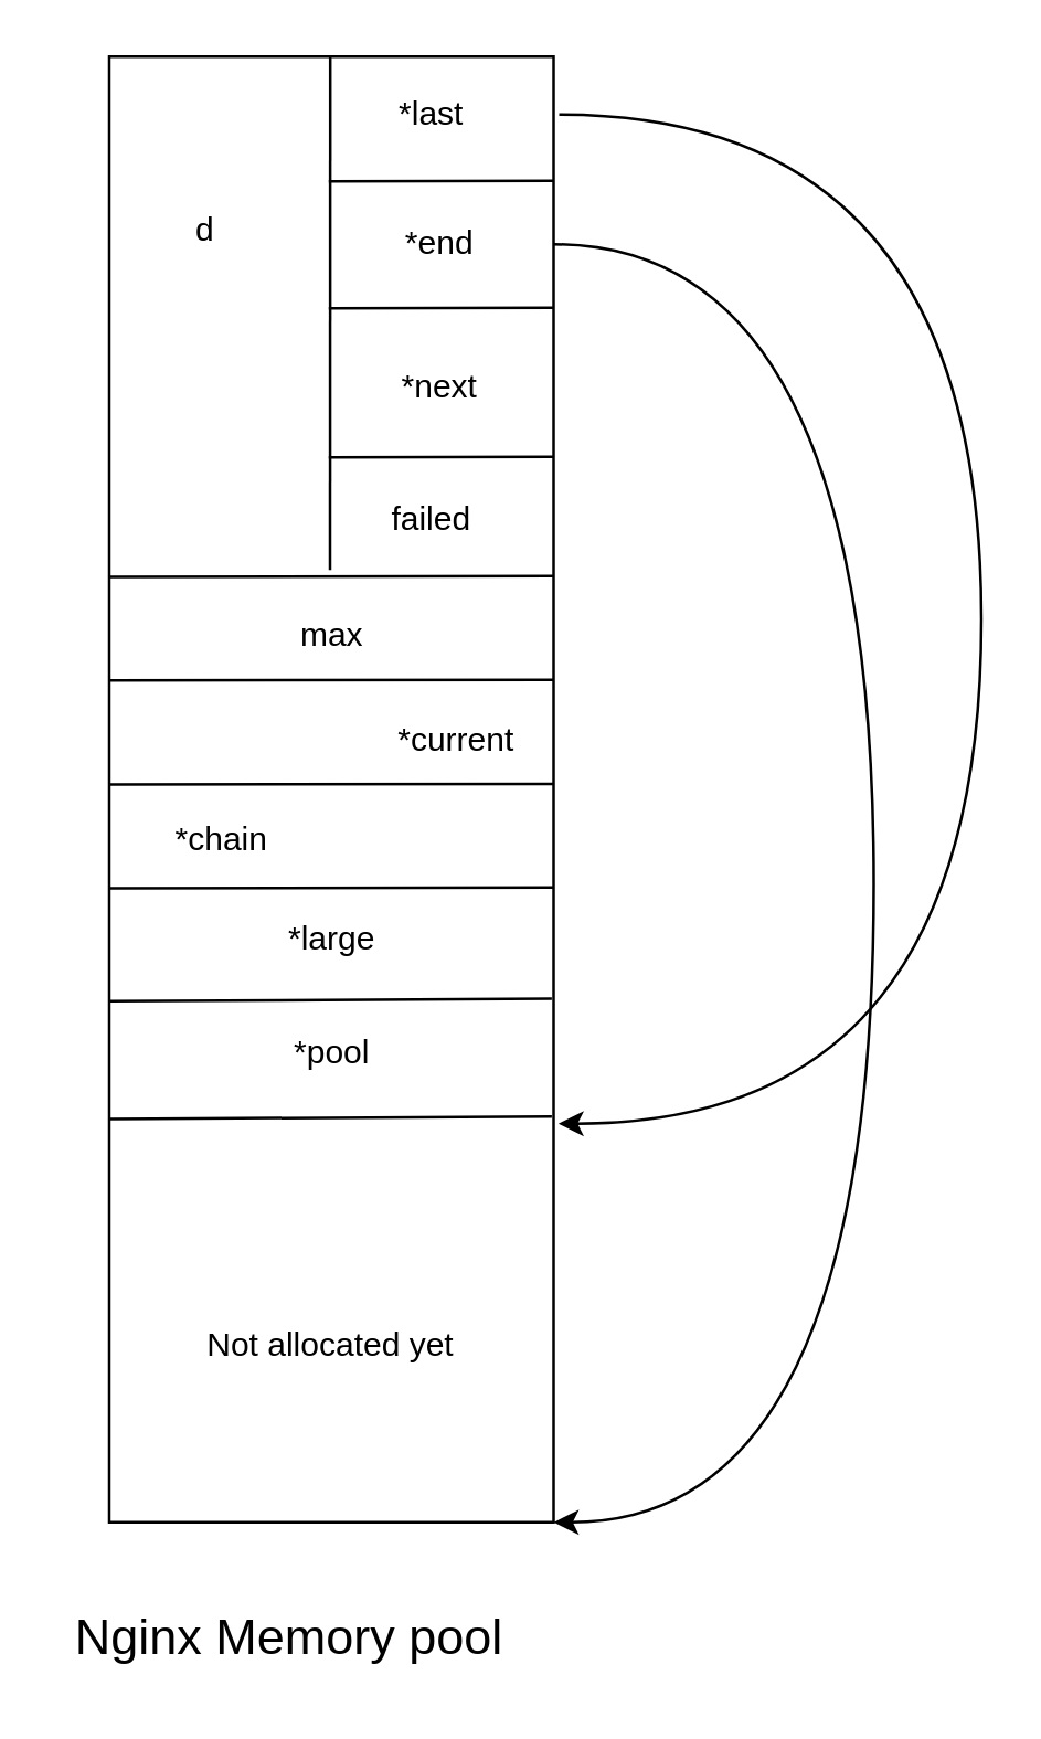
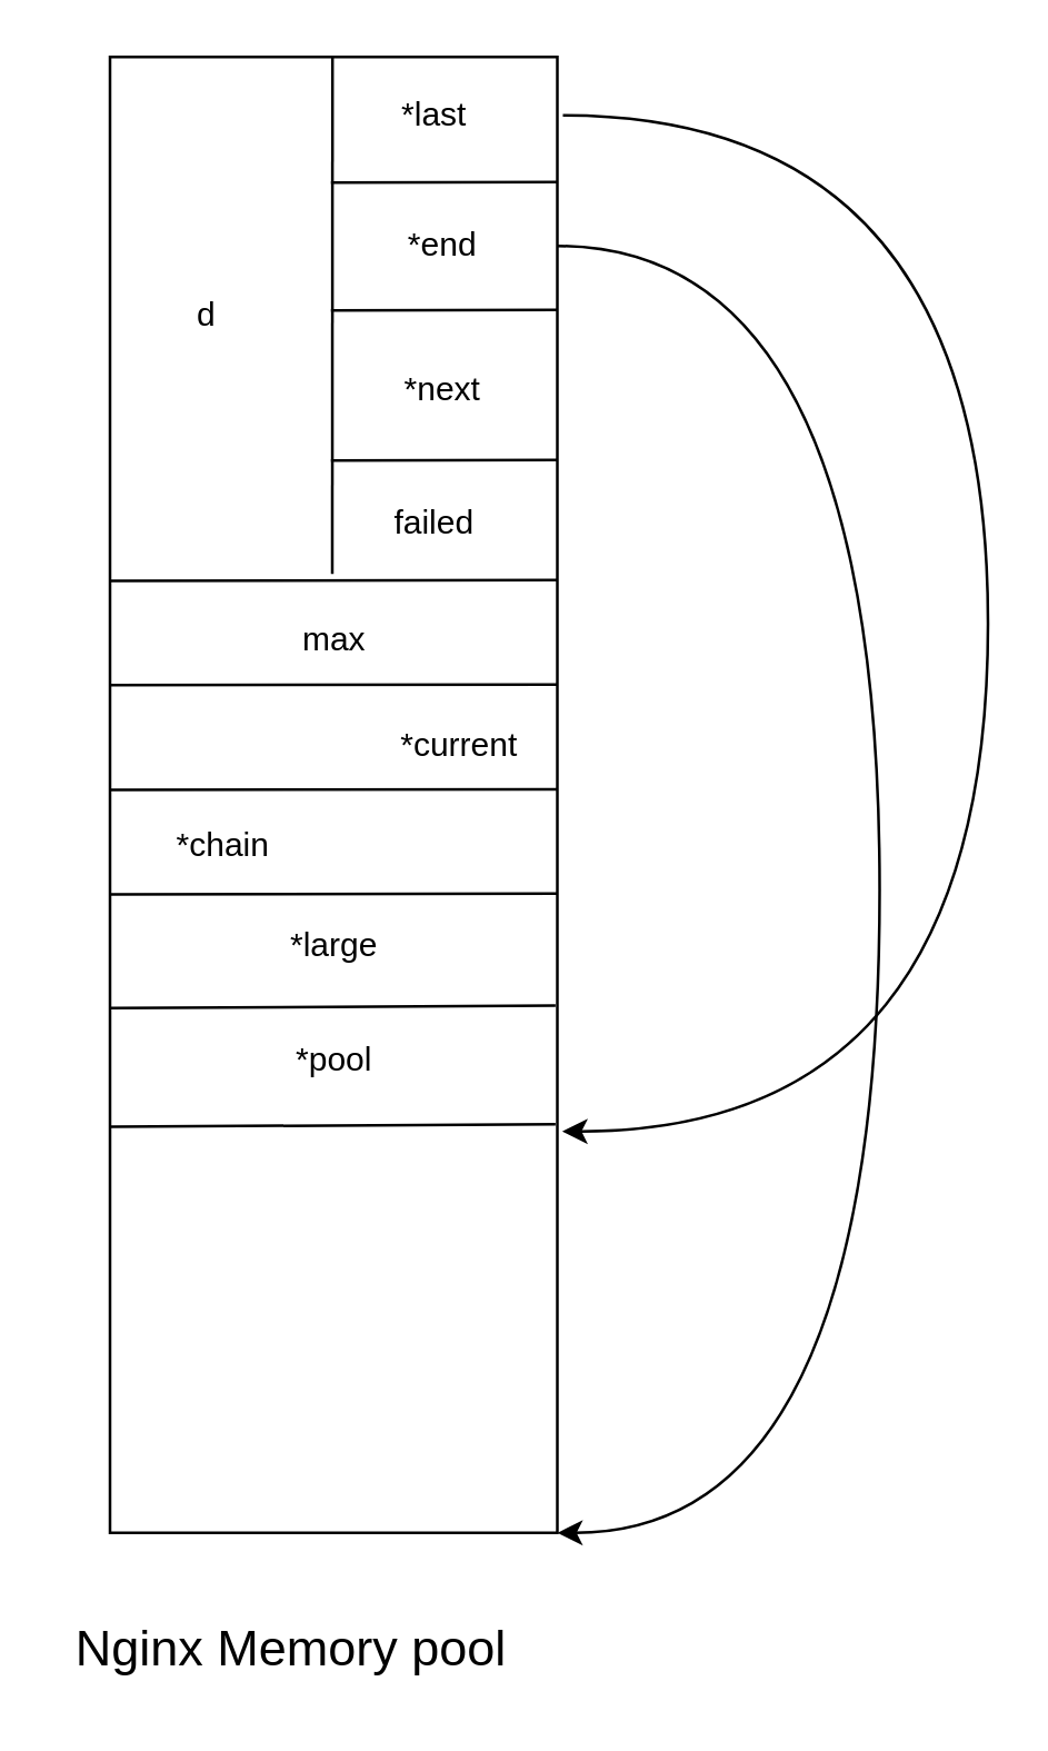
  <mxCell id="0" />
  <mxCell id="1" parent="0" />
  <mxCell id="2" value="" style="rounded=0;whiteSpace=wrap;html=1;" vertex="1" parent="1"><mxGeometry x="39" y="20" width="161" height="531" as="geometry" /></mxCell>
  <mxCell id="3" value="" style="endArrow=none;html=1;rounded=0;entryX=0.996;entryY=0.471;entryDx=0;entryDy=0;entryPerimeter=0;" edge="1" parent="1"><mxGeometry width="50" height="50" relative="1" as="geometry"><mxPoint x="39" y="362.24" as="sourcePoint" /><mxPoint x="199.356" y="361.341" as="targetPoint" /></mxGeometry></mxCell>
  <mxCell id="4" value="" style="shape=link;html=1;rounded=0;width=37.586;entryX=1;entryY=0.218;entryDx=0;entryDy=0;entryPerimeter=0;" edge="1" parent="1"><mxGeometry width="100" relative="1" as="geometry"><mxPoint x="39" y="227.24" as="sourcePoint" /><mxPoint x="200" y="226.998" as="targetPoint" /></mxGeometry></mxCell>
  <mxCell id="5" value="" style="shape=link;html=1;rounded=0;width=37.586;entryX=1;entryY=0.218;entryDx=0;entryDy=0;entryPerimeter=0;" edge="1" parent="1"><mxGeometry width="100" relative="1" as="geometry"><mxPoint x="39" y="302.48" as="sourcePoint" /><mxPoint x="200" y="302.238" as="targetPoint" /></mxGeometry></mxCell>
  <mxCell id="6" value="" style="endArrow=none;html=1;rounded=0;entryX=0.996;entryY=0.471;entryDx=0;entryDy=0;entryPerimeter=0;" edge="1" parent="1"><mxGeometry width="50" height="50" relative="1" as="geometry"><mxPoint x="39" y="404.9" as="sourcePoint" /><mxPoint x="199.356" y="404.001" as="targetPoint" /></mxGeometry></mxCell>
  <mxCell id="7" value="" style="endArrow=none;html=1;rounded=0;" edge="1" parent="1"><mxGeometry width="50" height="50" relative="1" as="geometry"><mxPoint x="119.08" y="20" as="sourcePoint" /><mxPoint x="119" y="206" as="targetPoint" /></mxGeometry></mxCell>
  <mxCell id="8" value="" style="endArrow=none;html=1;rounded=0;entryX=1.003;entryY=0.139;entryDx=0;entryDy=0;entryPerimeter=0;" edge="1" parent="1"><mxGeometry width="50" height="50" relative="1" as="geometry"><mxPoint x="118.52" y="65.19" as="sourcePoint" /><mxPoint x="200.003" y="64.999" as="targetPoint" /></mxGeometry></mxCell>
  <mxCell id="9" value="" style="endArrow=none;html=1;rounded=0;entryX=1.003;entryY=0.139;entryDx=0;entryDy=0;entryPerimeter=0;" edge="1" parent="1"><mxGeometry width="50" height="50" relative="1" as="geometry"><mxPoint x="118.52" y="165.19" as="sourcePoint" /><mxPoint x="200.003" y="164.999" as="targetPoint" /></mxGeometry></mxCell>
  <mxCell id="10" value="" style="endArrow=none;html=1;rounded=0;entryX=1.003;entryY=0.139;entryDx=0;entryDy=0;entryPerimeter=0;" edge="1" parent="1"><mxGeometry width="50" height="50" relative="1" as="geometry"><mxPoint x="118.52" y="111.19" as="sourcePoint" /><mxPoint x="200.003" y="110.999" as="targetPoint" /></mxGeometry></mxCell>
- <mxCell id="11" value="d" style="text;html=1;strokeColor=none;fillColor=none;align=center;verticalAlign=middle;whiteSpace=wrap;rounded=0;" vertex="1" parent="1"><mxGeometry x="44" y="68" width="60" height="30" as="geometry" /></mxCell>
+ <mxCell id="11" value="d" style="text;html=1;strokeColor=none;fillColor=none;align=center;verticalAlign=middle;whiteSpace=wrap;rounded=0;" vertex="1" parent="1"><mxGeometry x="44" y="98" width="60" height="30" as="geometry" /></mxCell>
  <mxCell id="12" style="edgeStyle=orthogonalEdgeStyle;rounded=0;orthogonalLoop=1;jettySize=auto;html=1;curved=1;entryX=1.011;entryY=0.728;entryDx=0;entryDy=0;entryPerimeter=0;" edge="1" parent="1" target="2"><mxGeometry relative="1" as="geometry"><mxPoint x="202" y="41" as="sourcePoint" /><mxPoint x="283" y="194" as="targetPoint" /><Array as="points"><mxPoint x="355" y="41" /><mxPoint x="355" y="407" /></Array></mxGeometry></mxCell>
  <mxCell id="13" value="*last" style="text;html=1;strokeColor=none;fillColor=none;align=center;verticalAlign=middle;whiteSpace=wrap;rounded=0;" vertex="1" parent="1"><mxGeometry x="126" y="26" width="60" height="30" as="geometry" /></mxCell>
  <mxCell id="14" style="edgeStyle=orthogonalEdgeStyle;curved=1;rounded=0;orthogonalLoop=1;jettySize=auto;html=1;entryX=1;entryY=1;entryDx=0;entryDy=0;" edge="1" parent="1" target="2"><mxGeometry relative="1" as="geometry"><mxPoint x="200" y="88" as="sourcePoint" /><Array as="points"><mxPoint x="316" y="88" /><mxPoint x="316" y="551" /></Array></mxGeometry></mxCell>
  <mxCell id="15" value="*end" style="text;html=1;strokeColor=none;fillColor=none;align=center;verticalAlign=middle;whiteSpace=wrap;rounded=0;" vertex="1" parent="1"><mxGeometry x="129" y="73" width="60" height="30" as="geometry" /></mxCell>
  <mxCell id="16" value="*next" style="text;html=1;strokeColor=none;fillColor=none;align=center;verticalAlign=middle;whiteSpace=wrap;rounded=0;" vertex="1" parent="1"><mxGeometry x="129" y="125" width="60" height="30" as="geometry" /></mxCell>
  <mxCell id="17" value="failed" style="text;html=1;strokeColor=none;fillColor=none;align=center;verticalAlign=middle;whiteSpace=wrap;rounded=0;" vertex="1" parent="1"><mxGeometry x="126" y="173" width="60" height="30" as="geometry" /></mxCell>
  <mxCell id="18" value="max" style="text;html=1;strokeColor=none;fillColor=none;align=center;verticalAlign=middle;whiteSpace=wrap;rounded=0;" vertex="1" parent="1"><mxGeometry x="89.5" y="215" width="60" height="30" as="geometry" /></mxCell>
  <mxCell id="19" value="*current" style="text;html=1;strokeColor=none;fillColor=none;align=center;verticalAlign=middle;whiteSpace=wrap;rounded=0;" vertex="1" parent="1"><mxGeometry x="134.5" y="253" width="60" height="30" as="geometry" /></mxCell>
  <mxCell id="20" value="*chain" style="text;html=1;strokeColor=none;fillColor=none;align=center;verticalAlign=middle;whiteSpace=wrap;rounded=0;" vertex="1" parent="1"><mxGeometry x="49.5" y="289" width="60" height="30" as="geometry" /></mxCell>
  <mxCell id="21" value="*large" style="text;html=1;strokeColor=none;fillColor=none;align=center;verticalAlign=middle;whiteSpace=wrap;rounded=0;" vertex="1" parent="1"><mxGeometry x="89.5" y="325" width="60" height="30" as="geometry" /></mxCell>
  <mxCell id="22" value="*pool" style="text;html=1;strokeColor=none;fillColor=none;align=center;verticalAlign=middle;whiteSpace=wrap;rounded=0;" vertex="1" parent="1"><mxGeometry x="89.5" y="366" width="60" height="30" as="geometry" /></mxCell>
- <mxCell id="23" value="Not allocated yet" style="text;html=1;strokeColor=none;fillColor=none;align=center;verticalAlign=middle;whiteSpace=wrap;rounded=0;" vertex="1" parent="1"><mxGeometry x="71.25" y="473" width="96.5" height="28" as="geometry" /></mxCell>
  <mxCell id="24" value="&lt;font style=&quot;font-size: 18px&quot;&gt;Nginx Memory pool&lt;/font&gt;" style="text;html=1;strokeColor=none;fillColor=none;align=center;verticalAlign=middle;whiteSpace=wrap;rounded=0;" vertex="1" parent="1"><mxGeometry x="20" y="578" width="169" height="30" as="geometry" /></mxCell>
